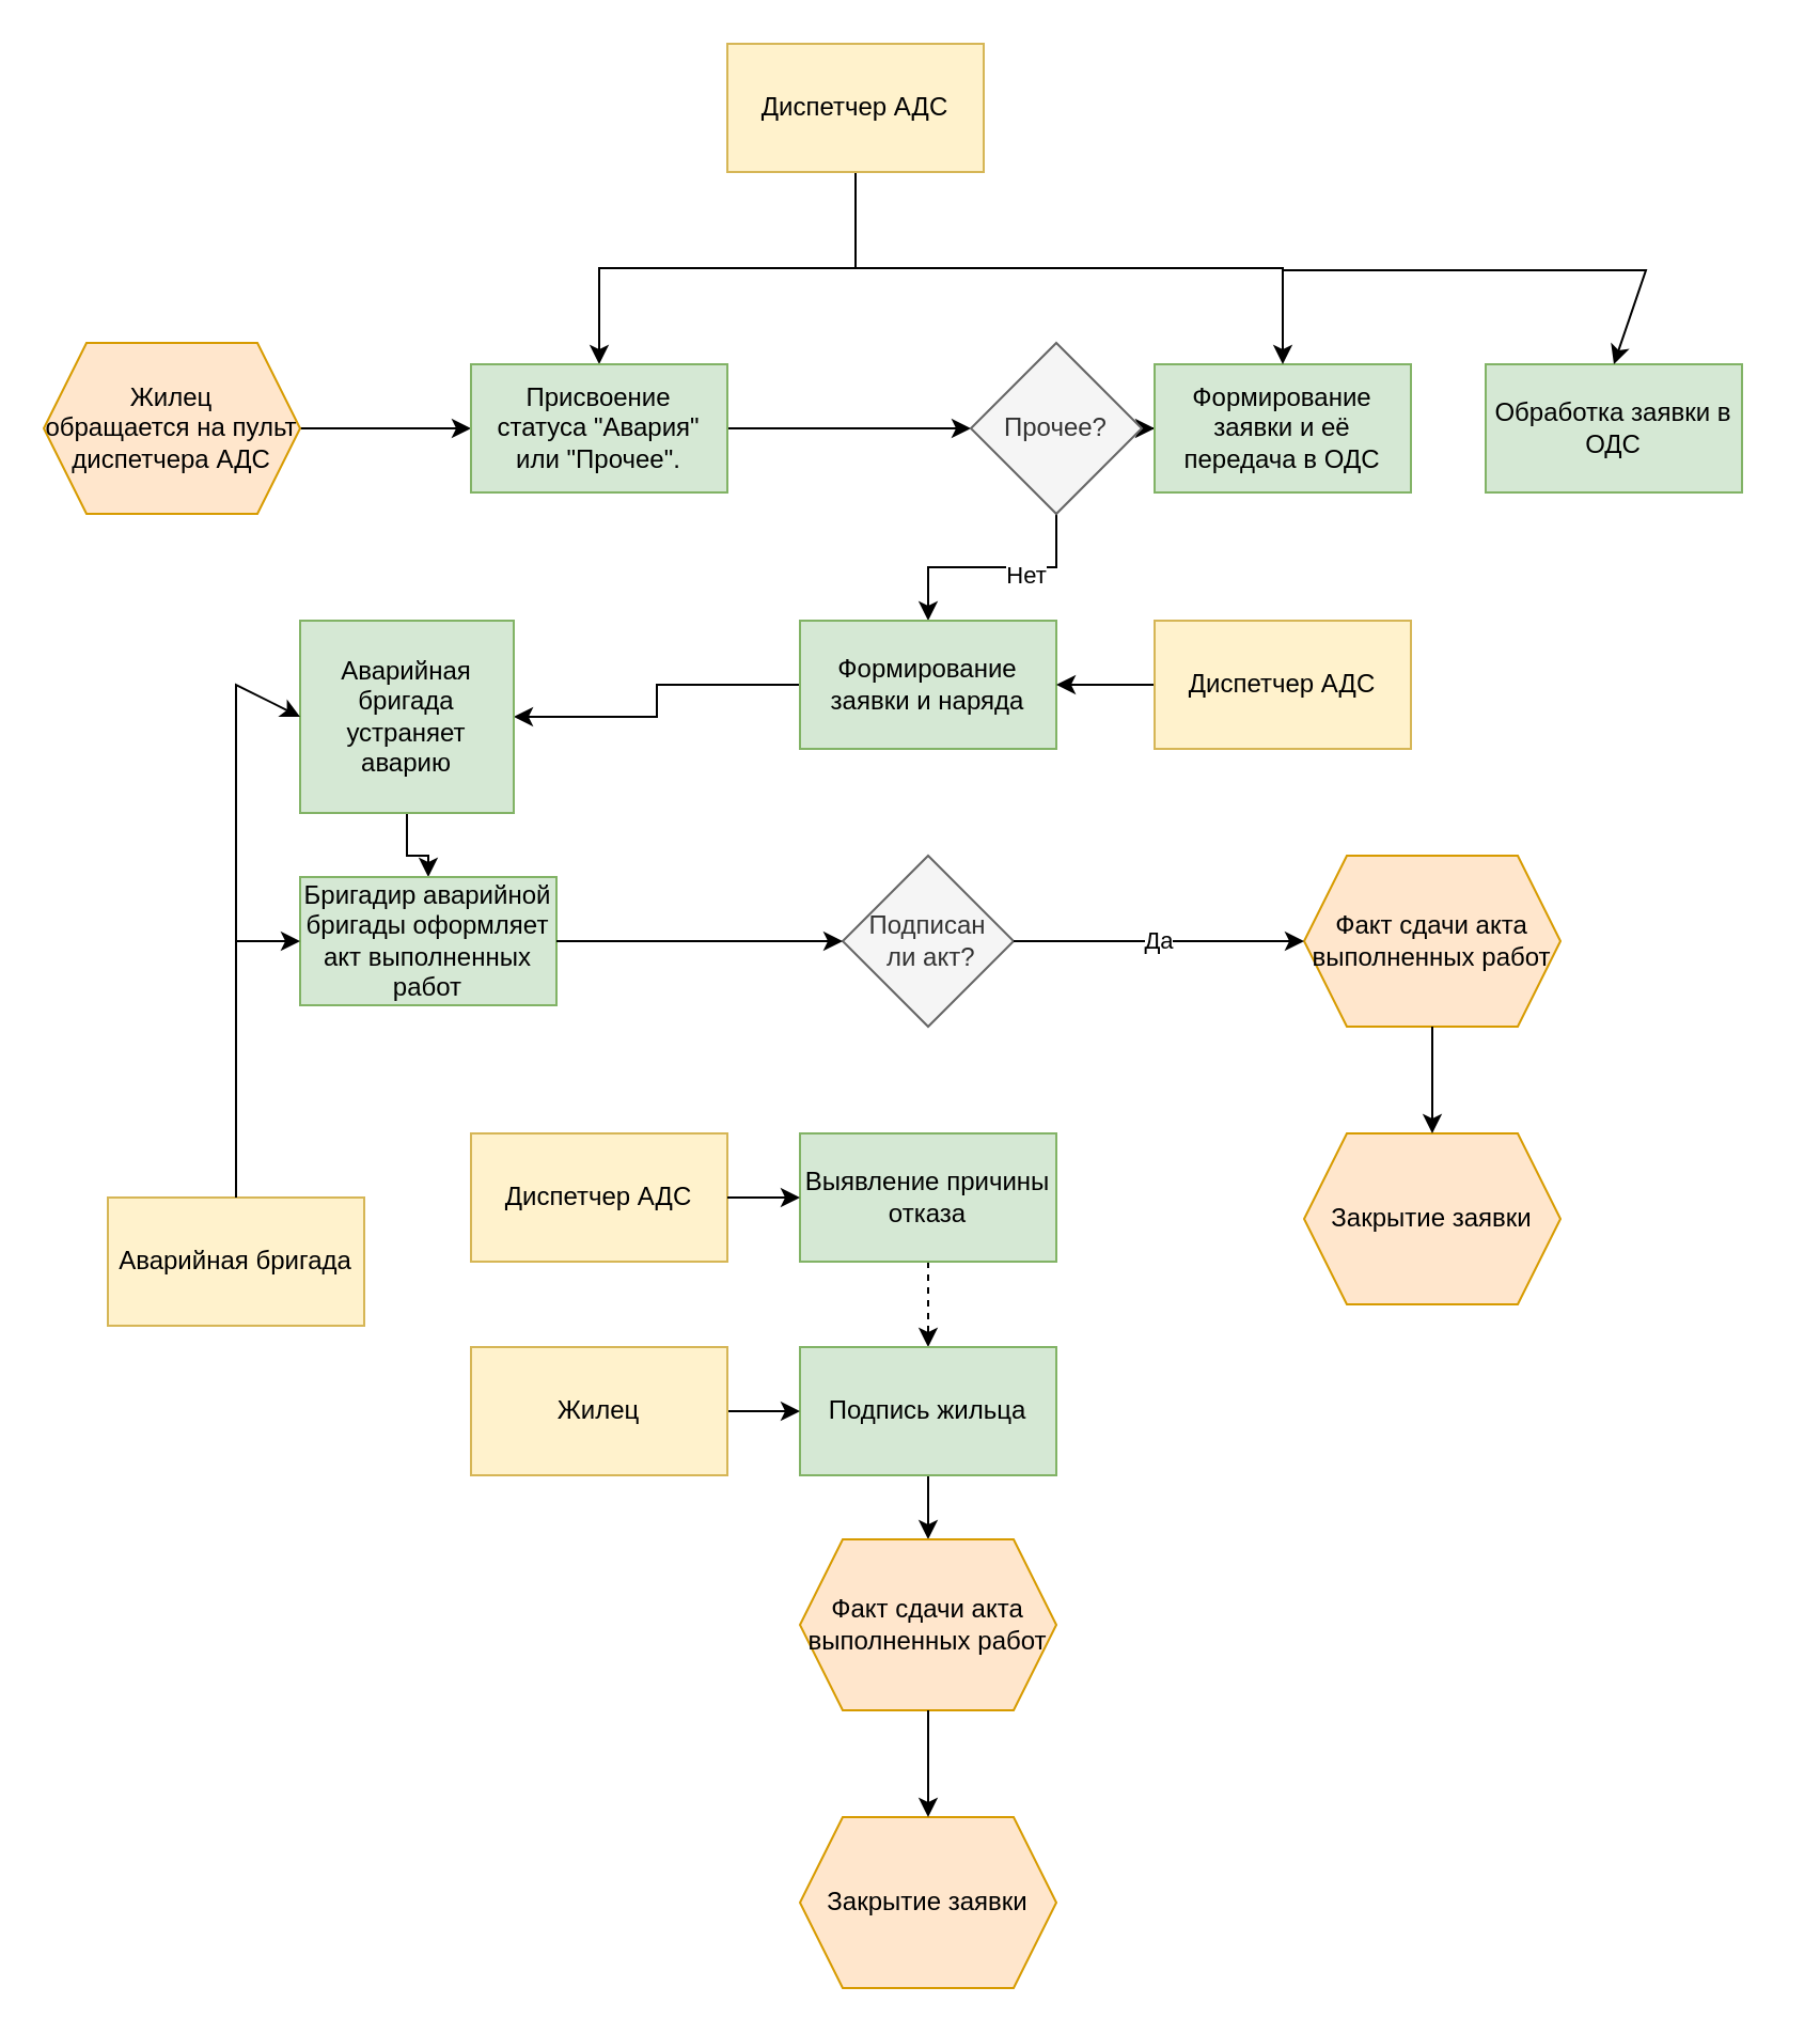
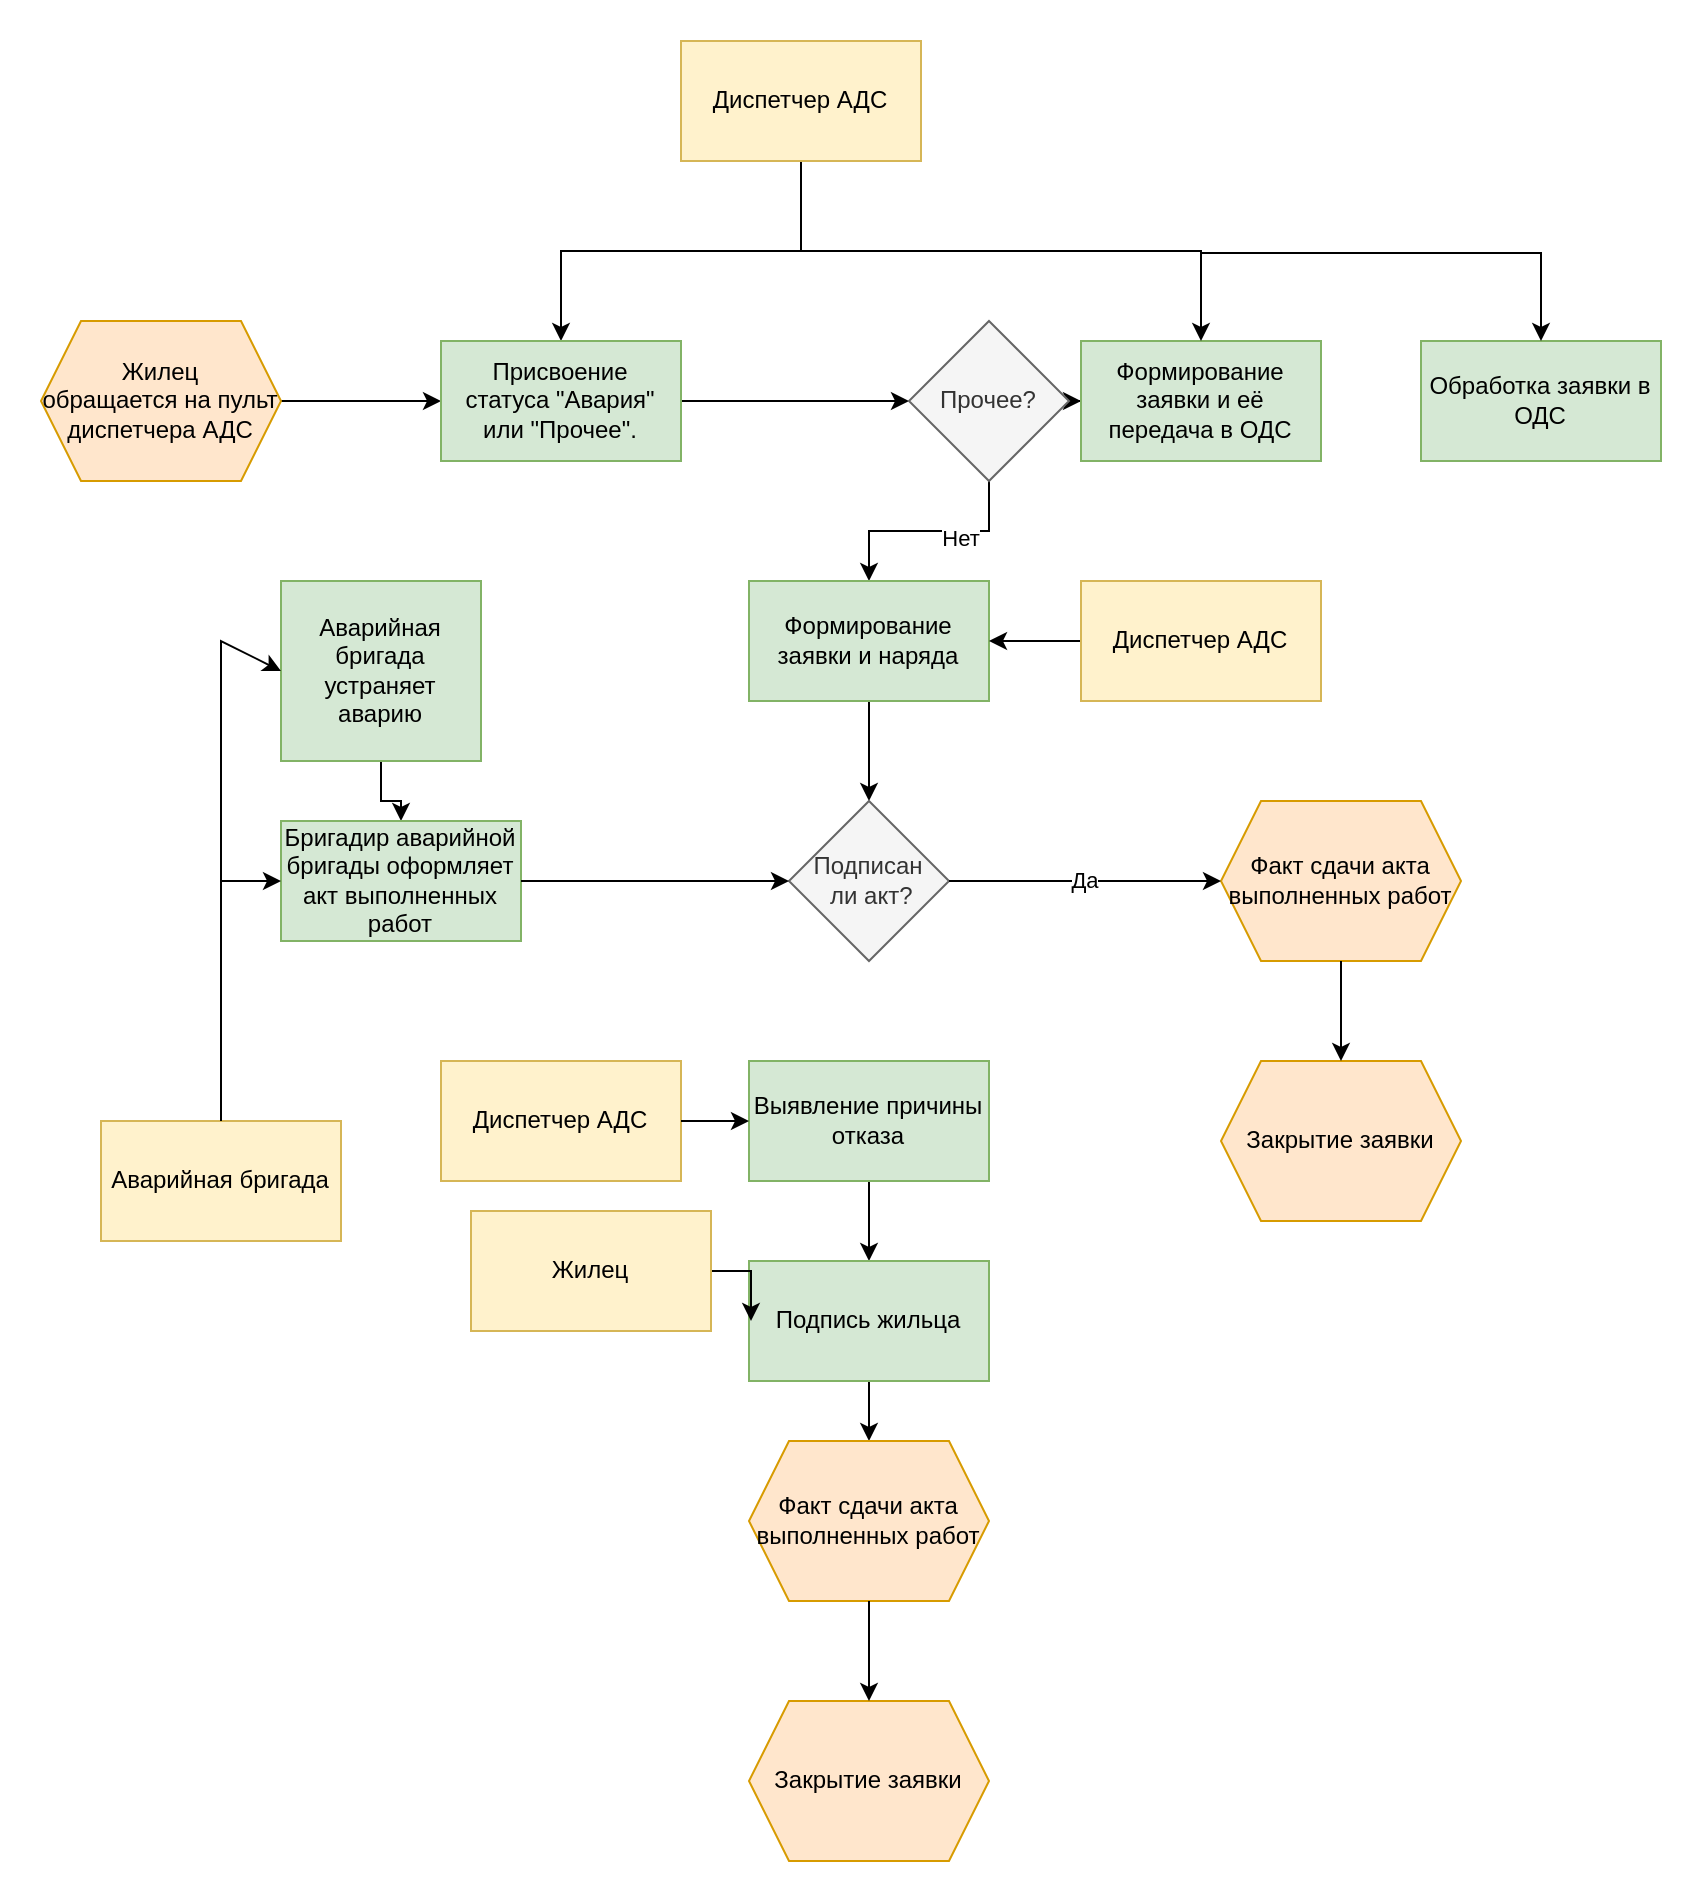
  <mxCell id="0" />
  <mxCell id="1" parent="0" />
  <mxCell id="2" value="" style="edgeStyle=orthogonalEdgeStyle;rounded=0;orthogonalLoop=1;jettySize=auto;html=1;" edge="1" parent="1" source="3" target="7"><mxGeometry relative="1" as="geometry" /></mxCell>
  <mxCell id="3" value="Жилец &lt;br&gt;обращается на пульт &lt;br&gt;диспетчера АДС" style="shape=hexagon;perimeter=hexagonPerimeter2;whiteSpace=wrap;html=1;fixedSize=1;fillColor=#ffe6cc;strokeColor=#d79b00;" vertex="1" parent="1"><mxGeometry x="20" y="160" width="120" height="80" as="geometry" /></mxCell>
  <mxCell id="4" value="" style="edgeStyle=orthogonalEdgeStyle;rounded=0;orthogonalLoop=1;jettySize=auto;html=1;entryX=0.5;entryY=0;entryDx=0;entryDy=0;" edge="1" parent="1" source="5" target="7"><mxGeometry relative="1" as="geometry" /></mxCell>
  <mxCell id="5" value="Диспетчер АДС" style="rounded=0;whiteSpace=wrap;html=1;fillColor=#fff2cc;strokeColor=#d6b656;" vertex="1" parent="1"><mxGeometry x="340" y="20" width="120" height="60" as="geometry" /></mxCell>
  <mxCell id="6" value="" style="edgeStyle=orthogonalEdgeStyle;rounded=0;orthogonalLoop=1;jettySize=auto;html=1;" edge="1" parent="1" source="7" target="12"><mxGeometry relative="1" as="geometry" /></mxCell>
  <mxCell id="7" value="Присвоение статуса&amp;nbsp;&quot;Авария&quot; или &quot;Прочее&quot;." style="rounded=0;whiteSpace=wrap;html=1;fillColor=#d5e8d4;strokeColor=#82b366;" vertex="1" parent="1"><mxGeometry x="220" y="170" width="120" height="60" as="geometry" /></mxCell>
  <mxCell id="8" value="" style="edgeStyle=orthogonalEdgeStyle;rounded=0;orthogonalLoop=1;jettySize=auto;html=1;" edge="1" parent="1" source="12" target="13"><mxGeometry relative="1" as="geometry" /></mxCell>
  <mxCell id="9" value="Да" style="edgeLabel;html=1;align=center;verticalAlign=middle;resizable=0;points=[];" vertex="1" connectable="0" parent="8"><mxGeometry x="-0.294" y="1" relative="1" as="geometry"><mxPoint as="offset" /></mxGeometry></mxCell>
  <mxCell id="10" value="" style="edgeStyle=orthogonalEdgeStyle;rounded=0;orthogonalLoop=1;jettySize=auto;html=1;" edge="1" parent="1" source="12" target="18"><mxGeometry relative="1" as="geometry" /></mxCell>
  <mxCell id="11" value="Нет" style="edgeLabel;html=1;align=center;verticalAlign=middle;resizable=0;points=[];" vertex="1" connectable="0" parent="10"><mxGeometry x="-0.271" y="2" relative="1" as="geometry"><mxPoint y="1" as="offset" /></mxGeometry></mxCell>
  <mxCell id="12" value="Прочее?" style="rhombus;whiteSpace=wrap;html=1;fillColor=#f5f5f5;fontColor=#333333;strokeColor=#666666;" vertex="1" parent="1"><mxGeometry x="454" y="160" width="80" height="80" as="geometry" /></mxCell>
  <mxCell id="13" value="Формирование заявки и её передача в ОДС" style="rounded=0;whiteSpace=wrap;html=1;fillColor=#d5e8d4;strokeColor=#82b366;" vertex="1" parent="1"><mxGeometry x="540" y="170" width="120" height="60" as="geometry" /></mxCell>
  <mxCell id="14" value="" style="endArrow=classic;html=1;rounded=0;entryX=0.5;entryY=0;entryDx=0;entryDy=0;" edge="1" parent="1" target="13"><mxGeometry width="50" height="50" relative="1" as="geometry"><mxPoint x="400" y="125" as="sourcePoint" /><mxPoint x="450" y="80" as="targetPoint" /><Array as="points"><mxPoint x="600" y="125" /></Array></mxGeometry></mxCell>
- <mxCell id="15" value="Обработка заявки в ОДС" style="rounded=0;whiteSpace=wrap;html=1;fillColor=#d5e8d4;strokeColor=#82b366;" vertex="1" parent="1"><mxGeometry x="695" y="170" width="120" height="60" as="geometry" /></mxCell>
+ <mxCell id="15" value="Обработка заявки в ОДС" style="rounded=0;whiteSpace=wrap;html=1;fillColor=#d5e8d4;strokeColor=#82b366;" vertex="1" parent="1"><mxGeometry x="710" y="170" width="120" height="60" as="geometry" /></mxCell>
  <mxCell id="16" value="" style="endArrow=classic;html=1;rounded=0;entryX=0.5;entryY=0;entryDx=0;entryDy=0;" edge="1" parent="1" target="15"><mxGeometry width="50" height="50" relative="1" as="geometry"><mxPoint x="600" y="126" as="sourcePoint" /><mxPoint x="650" y="76" as="targetPoint" /><Array as="points"><mxPoint x="770" y="126" /></Array></mxGeometry></mxCell>
- <mxCell id="17" value="" style="edgeStyle=orthogonalEdgeStyle;rounded=0;orthogonalLoop=1;jettySize=auto;html=1;" edge="1" parent="1" source="18" target="20"><mxGeometry relative="1" as="geometry" /></mxCell>
+ <mxCell id="17" value="" style="edgeStyle=orthogonalEdgeStyle;rounded=0;orthogonalLoop=1;jettySize=auto;html=1;" edge="1" parent="1" source="18" target="22"><mxGeometry relative="1" as="geometry" /></mxCell>
  <mxCell id="18" value="Формирование заявки и наряда" style="rounded=0;whiteSpace=wrap;html=1;fillColor=#d5e8d4;strokeColor=#82b366;" vertex="1" parent="1"><mxGeometry x="374" y="290" width="120" height="60" as="geometry" /></mxCell>
  <mxCell id="19" value="" style="edgeStyle=orthogonalEdgeStyle;rounded=0;orthogonalLoop=1;jettySize=auto;html=1;exitX=0.5;exitY=1;exitDx=0;exitDy=0;" edge="1" parent="1" source="20" target="21"><mxGeometry relative="1" as="geometry" /></mxCell>
  <mxCell id="20" value="Аварийная бригада устраняет аварию" style="rounded=0;whiteSpace=wrap;html=1;fillColor=#d5e8d4;strokeColor=#82b366;" vertex="1" parent="1"><mxGeometry x="140" y="290" width="100" height="90" as="geometry" /></mxCell>
  <mxCell id="21" value="Бригадир аварийной бригады оформляет акт выполненных работ" style="rounded=0;whiteSpace=wrap;html=1;fillColor=#d5e8d4;strokeColor=#82b366;" vertex="1" parent="1"><mxGeometry x="140" y="410" width="120" height="60" as="geometry" /></mxCell>
  <mxCell id="22" value="Подписан&lt;br&gt;&amp;nbsp;ли акт?" style="rhombus;whiteSpace=wrap;html=1;fillColor=#f5f5f5;fontColor=#333333;strokeColor=#666666;" vertex="1" parent="1"><mxGeometry x="394" y="400" width="80" height="80" as="geometry" /></mxCell>
  <mxCell id="23" value="" style="endArrow=classic;html=1;rounded=0;exitX=1;exitY=0.5;exitDx=0;exitDy=0;entryX=0;entryY=0.5;entryDx=0;entryDy=0;" edge="1" parent="1" source="21" target="22"><mxGeometry width="50" height="50" relative="1" as="geometry"><mxPoint x="320" y="460" as="sourcePoint" /><mxPoint x="370" y="410" as="targetPoint" /></mxGeometry></mxCell>
  <mxCell id="24" value="Факт сдачи акта выполненных работ" style="shape=hexagon;perimeter=hexagonPerimeter2;whiteSpace=wrap;html=1;fixedSize=1;fillColor=#ffe6cc;strokeColor=#d79b00;" vertex="1" parent="1"><mxGeometry x="610" y="400" width="120" height="80" as="geometry" /></mxCell>
  <mxCell id="25" value="Да" style="endArrow=classic;html=1;rounded=0;exitX=1;exitY=0.5;exitDx=0;exitDy=0;entryX=0;entryY=0.5;entryDx=0;entryDy=0;" edge="1" parent="1" source="22" target="24"><mxGeometry width="50" height="50" relative="1" as="geometry"><mxPoint x="520" y="450" as="sourcePoint" /><mxPoint x="570" y="400" as="targetPoint" /></mxGeometry></mxCell>
  <mxCell id="26" value="Аварийная бригада" style="rounded=0;whiteSpace=wrap;html=1;fillColor=#fff2cc;strokeColor=#d6b656;" vertex="1" parent="1"><mxGeometry x="50" y="560" width="120" height="60" as="geometry" /></mxCell>
  <mxCell id="27" value="" style="endArrow=classic;html=1;rounded=0;exitX=0.5;exitY=0;exitDx=0;exitDy=0;entryX=0;entryY=0.5;entryDx=0;entryDy=0;" edge="1" parent="1" source="26" target="20"><mxGeometry width="50" height="50" relative="1" as="geometry"><mxPoint x="80" y="510" as="sourcePoint" /><mxPoint x="130" y="460" as="targetPoint" /><Array as="points"><mxPoint x="110" y="320" /></Array></mxGeometry></mxCell>
  <mxCell id="28" value="" style="endArrow=classic;html=1;rounded=0;entryX=0;entryY=0.5;entryDx=0;entryDy=0;" edge="1" parent="1" target="21"><mxGeometry width="50" height="50" relative="1" as="geometry"><mxPoint x="110" y="440" as="sourcePoint" /><mxPoint x="160" y="390" as="targetPoint" /></mxGeometry></mxCell>
  <mxCell id="29" value="" style="edgeStyle=orthogonalEdgeStyle;rounded=0;orthogonalLoop=1;jettySize=auto;html=1;" edge="1" parent="1" source="30" target="18"><mxGeometry relative="1" as="geometry" /></mxCell>
  <mxCell id="30" value="Диспетчер АДС" style="rounded=0;whiteSpace=wrap;html=1;fillColor=#fff2cc;strokeColor=#d6b656;" vertex="1" parent="1"><mxGeometry x="540" y="290" width="120" height="60" as="geometry" /></mxCell>
  <mxCell id="31" value="Закрытие заявки" style="shape=hexagon;perimeter=hexagonPerimeter2;whiteSpace=wrap;html=1;fixedSize=1;fillColor=#ffe6cc;strokeColor=#d79b00;" vertex="1" parent="1"><mxGeometry x="610" y="530" width="120" height="80" as="geometry" /></mxCell>
  <mxCell id="32" value="" style="endArrow=classic;html=1;rounded=0;entryX=0.5;entryY=0;entryDx=0;entryDy=0;" edge="1" parent="1" target="31"><mxGeometry width="50" height="50" relative="1" as="geometry"><mxPoint x="670" y="480" as="sourcePoint" /><mxPoint x="720" y="430" as="targetPoint" /></mxGeometry></mxCell>
- <mxCell id="33" value="" style="edgeStyle=orthogonalEdgeStyle;rounded=0;orthogonalLoop=1;jettySize=auto;html=1;dashed=1;" edge="1" parent="1" source="34" target="36"><mxGeometry relative="1" as="geometry" /></mxCell>
+ <mxCell id="33" value="" style="edgeStyle=orthogonalEdgeStyle;rounded=0;orthogonalLoop=1;jettySize=auto;html=1;" edge="1" parent="1" source="34" target="36"><mxGeometry relative="1" as="geometry" /></mxCell>
  <mxCell id="34" value="Выявление причины отказа" style="rounded=0;whiteSpace=wrap;html=1;fillColor=#d5e8d4;strokeColor=#82b366;" vertex="1" parent="1"><mxGeometry x="374" y="530" width="120" height="60" as="geometry" /></mxCell>
  <mxCell id="35" value="" style="edgeStyle=orthogonalEdgeStyle;rounded=0;orthogonalLoop=1;jettySize=auto;html=1;" edge="1" parent="1" source="36" target="37"><mxGeometry relative="1" as="geometry" /></mxCell>
  <mxCell id="36" value="Подпись жильца" style="rounded=0;whiteSpace=wrap;html=1;fillColor=#d5e8d4;strokeColor=#82b366;" vertex="1" parent="1"><mxGeometry x="374" y="630" width="120" height="60" as="geometry" /></mxCell>
  <mxCell id="37" value="Факт сдачи акта выполненных работ" style="shape=hexagon;perimeter=hexagonPerimeter2;whiteSpace=wrap;html=1;fixedSize=1;fillColor=#ffe6cc;strokeColor=#d79b00;" vertex="1" parent="1"><mxGeometry x="374" y="720" width="120" height="80" as="geometry" /></mxCell>
  <mxCell id="38" value="Закрытие заявки" style="shape=hexagon;perimeter=hexagonPerimeter2;whiteSpace=wrap;html=1;fixedSize=1;fillColor=#ffe6cc;strokeColor=#d79b00;" vertex="1" parent="1"><mxGeometry x="374" y="850" width="120" height="80" as="geometry" /></mxCell>
  <mxCell id="39" value="" style="endArrow=classic;html=1;rounded=0;entryX=0.5;entryY=0;entryDx=0;entryDy=0;" edge="1" parent="1" target="38"><mxGeometry width="50" height="50" relative="1" as="geometry"><mxPoint x="434" y="800" as="sourcePoint" /><mxPoint x="484" y="750" as="targetPoint" /></mxGeometry></mxCell>
  <mxCell id="40" value="Диспетчер АДС" style="rounded=0;whiteSpace=wrap;html=1;fillColor=#fff2cc;strokeColor=#d6b656;" vertex="1" parent="1"><mxGeometry x="220" y="530" width="120" height="60" as="geometry" /></mxCell>
  <mxCell id="41" value="" style="endArrow=classic;html=1;rounded=0;entryX=0;entryY=0.5;entryDx=0;entryDy=0;" edge="1" parent="1" target="34"><mxGeometry width="50" height="50" relative="1" as="geometry"><mxPoint x="340" y="560" as="sourcePoint" /><mxPoint x="390" y="510" as="targetPoint" /></mxGeometry></mxCell>
  <mxCell id="42" value="" style="edgeStyle=orthogonalEdgeStyle;rounded=0;orthogonalLoop=1;jettySize=auto;html=1;" edge="1" parent="1" source="43" target="36"><mxGeometry relative="1" as="geometry" /></mxCell>
- <mxCell id="43" value="Жилец" style="rounded=0;whiteSpace=wrap;html=1;fillColor=#fff2cc;strokeColor=#d6b656;" vertex="1" parent="1"><mxGeometry x="220" y="630" width="120" height="60" as="geometry" /></mxCell>
+ <mxCell id="43" value="Жилец" style="rounded=0;whiteSpace=wrap;html=1;fillColor=#fff2cc;strokeColor=#d6b656;" vertex="1" parent="1"><mxGeometry x="235" y="605" width="120" height="60" as="geometry" /></mxCell>
